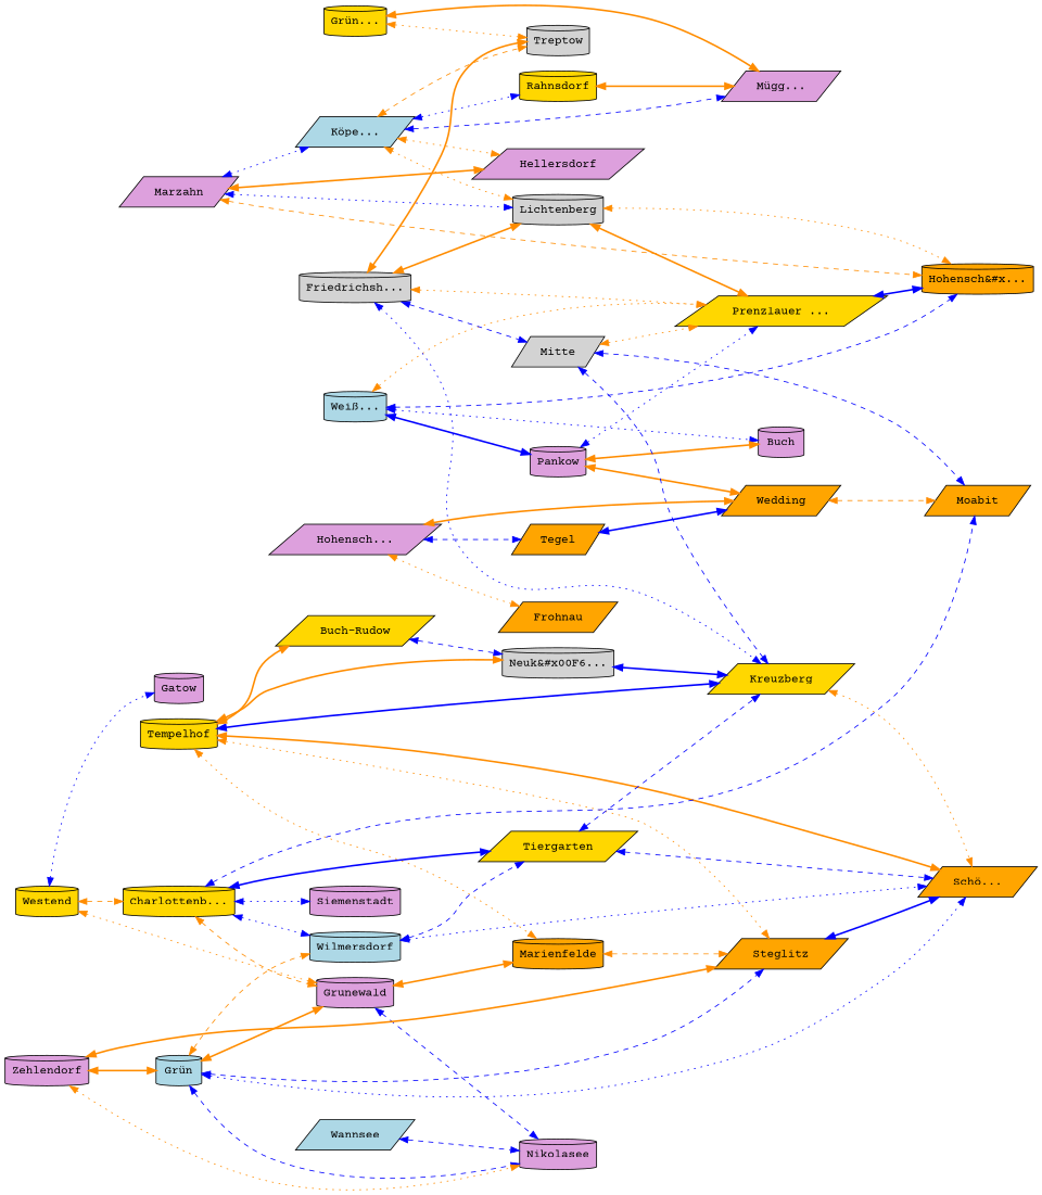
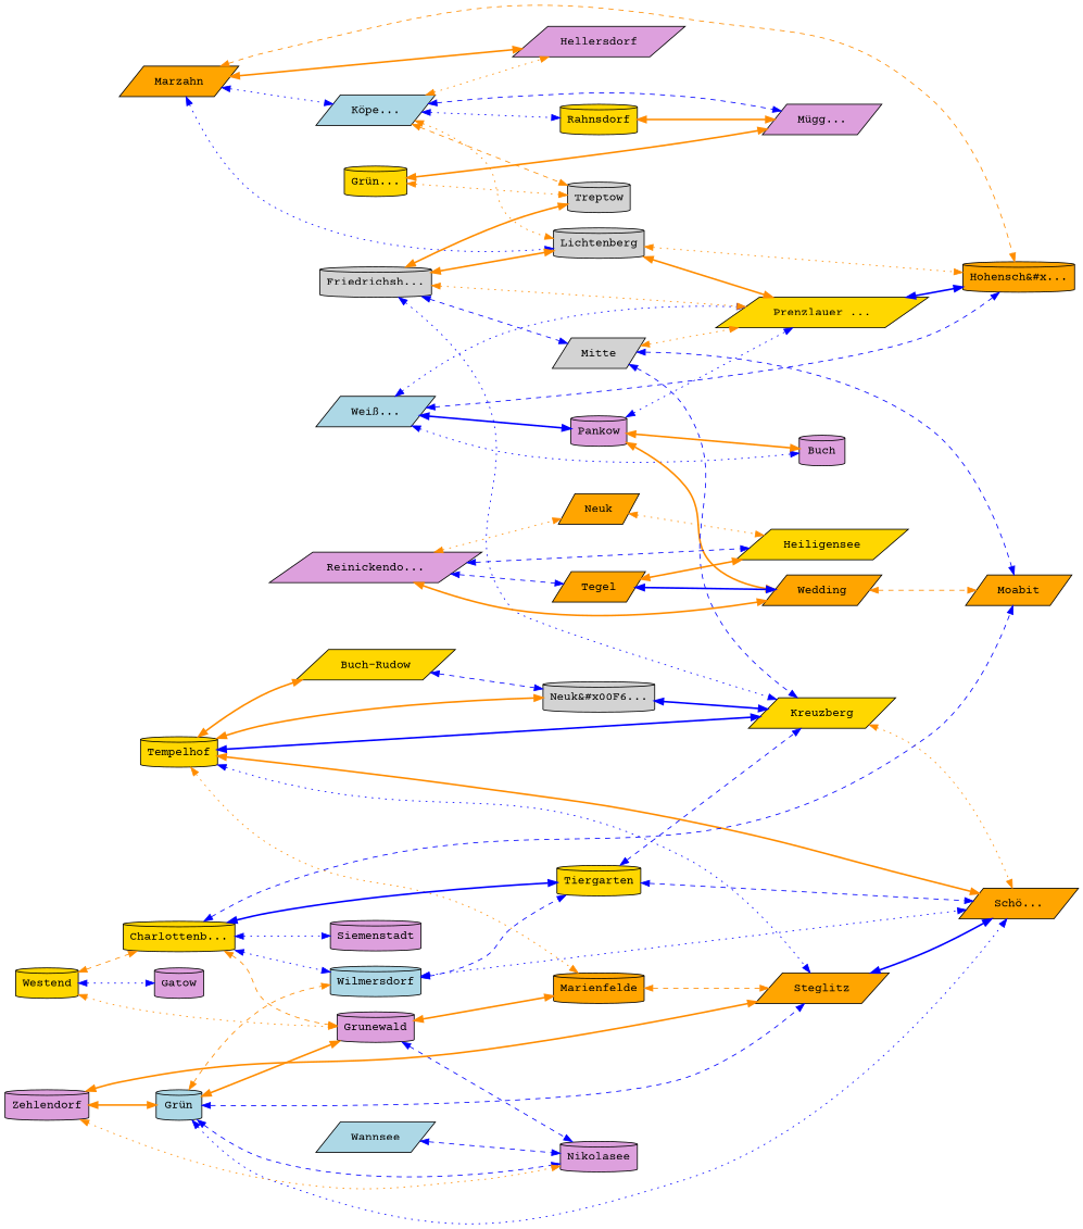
  graph {
    fontname="Courier Prime"
    rankdir=LR
    node [fillcolor=plum fontname="Courier Prime" shape=cylinder style=filled]
    edge [color=darkorange dir=both fontname="Courier Prime" style=dotted]
    n1 [fillcolor=gold label=Rahnsdorf]
    n2 [label="M&#x00FC;gg..." shape=parallelogram]
    n3 [fillcolor=lightblue label="K&#x00F6;pe..." shape=parallelogram]
    n4 [label=Hellersdorf shape=parallelogram]
    n5 [fillcolor=lightgrey label=Lichtenberg]
    n6 [fillcolor=lightgrey label=Treptow]
    n7 [fillcolor=orange label="Hohensch&#x..."]
    n8 [fillcolor=gold label="Prenzlauer ..." shape=parallelogram]
-   n9 [label=Marzahn shape=parallelogram]
+   n9 [fillcolor=orange label=Marzahn shape=parallelogram]
    n10 [fillcolor=gold label="Gr&#x00FC;n..."]
-   n11 [fillcolor=lightblue label="Wei&#x00DF;..."]
+   n11 [fillcolor=lightblue label="Wei&#x00DF;..." shape=parallelogram]
    n12 [label=Buch]
    n13 [label=Pankow]
    n14 [fillcolor=orange label=Wedding shape=parallelogram]
    n15 [fillcolor=orange label=Moabit shape=parallelogram]
    n16 [fillcolor=lightgrey label="Friedrichsh..."]
    n17 [fillcolor=lightgrey label=Mitte shape=parallelogram]
    n18 [fillcolor=gold label=Kreuzberg shape=parallelogram]
    n19 [fillcolor=orange label="Sch&#x00F6;..." shape=parallelogram]
    n20 [fillcolor=lightgrey label="Neuk&#x00F6..."]
    n21 [fillcolor=gold label="Buch-Rudow" shape=parallelogram]
    n22 [fillcolor=gold label=Tempelhof]
    n23 [fillcolor=orange label=Marienfelde]
    n24 [fillcolor=orange label=Steglitz shape=parallelogram]
    n25 [fillcolor=lightblue label="Grün"]
    n26 [label=Nikolasee]
    n27 [label=Grunewald]
    n28 [fillcolor=lightblue label=Wilmersdorf]
-   n29 [fillcolor=gold label=Tiergarten shape=parallelogram]
+   n29 [fillcolor=gold label=Tiergarten]
    n30 [label=Zehlendorf]
    n31 [fillcolor=lightblue label=Wannsee shape=parallelogram]
    n32 [label=Gatow]
    n33 [label=Siemenstadt]
+   n34 [fillcolor=gold label=Heiligensee shape=parallelogram]
    n35 [fillcolor=gold label=Westend]
    n36 [fillcolor=gold label="Charlottenb..."]
-   n37 [label="Hohensch..." shape=parallelogram]
-   n38 [fillcolor=orange label=Frohnau shape=parallelogram]
+   n37 [label="Reinickendo..." shape=parallelogram]
+   n38 [fillcolor=orange label=Neuk shape=parallelogram]
    n39 [fillcolor=orange label=Tegel shape=parallelogram]
    n1 -- n2 [style=bold]
    n3 -- n1 [color=blue]
    n3 -- n2 [color=blue style=dashed]
    n3 -- n4
    n3 -- n5
    n3 -- n6 [style=dashed]
    n5 -- n7
    n5 -- n8 [style=bold]
    n8 -- n7 [color=blue style=bold]
    n9 -- n3 [color=blue]
    n9 -- n4 [style=bold]
    n9 -- n5 [color=blue]
    n9 -- n7 [style=dashed]
    n10 -- n2 [style=bold]
    n10 -- n6
    n11 -- n7 [color=blue style=dashed]
-   n11 -- n8
+   n11 -- n8 [color=blue]
    n11 -- n12 [color=blue]
    n11 -- n13 [color=blue style=bold]
    n13 -- n8 [color=blue]
    n13 -- n12 [style=bold]
    n13 -- n14 [style=bold]
    n14 -- n15 [style=dashed]
    n16 -- n5 [style=bold]
    n16 -- n6 [style=bold]
    n16 -- n8
    n16 -- n17 [color=blue style=dashed]
    n16 -- n18 [color=blue]
    n17 -- n8
    n17 -- n15 [color=blue style=dashed]
    n17 -- n18 [color=blue style=dashed]
    n18 -- n19
    n20 -- n18 [color=blue style=bold]
    n21 -- n20 [color=blue style=dashed]
    n22 -- n18 [color=blue style=bold]
    n22 -- n19 [style=bold]
    n22 -- n20 [style=bold]
    n22 -- n21 [style=bold]
    n22 -- n23
-   n22 -- n24
+   n22 -- n24 [color=blue]
    n23 -- n24 [style=dashed]
    n24 -- n19 [color=blue style=bold]
    n25 -- n19 [color=blue]
    n25 -- n24 [color=blue style=dashed]
    n25 -- n26 [color=blue style=dashed]
    n25 -- n27 [style=bold]
    n25 -- n28 [style=dashed]
    n27 -- n23 [style=bold]
    n27 -- n26 [color=blue style=dashed]
    n28 -- n19 [color=blue]
    n28 -- n29 [color=blue style=dashed]
    n29 -- n18 [color=blue style=dashed]
    n29 -- n19 [color=blue style=dashed]
    n30 -- n24 [style=bold]
    n30 -- n25 [style=bold]
    n30 -- n26
    n31 -- n26 [color=blue style=dashed]
    n35 -- n27
    n35 -- n32 [color=blue]
    n35 -- n36 [style=dashed]
    n36 -- n15 [color=blue style=dashed]
    n36 -- n27 [style=dashed]
    n36 -- n28 [color=blue]
    n36 -- n29 [color=blue style=bold]
    n36 -- n33 [color=blue]
    n37 -- n14 [style=bold]
+   n37 -- n34 [color=blue style=dashed]
    n37 -- n38
    n37 -- n39 [color=blue style=dashed]
+   n38 -- n34
    n39 -- n14 [color=blue style=bold]
+   n39 -- n34 [style=bold]
  }
